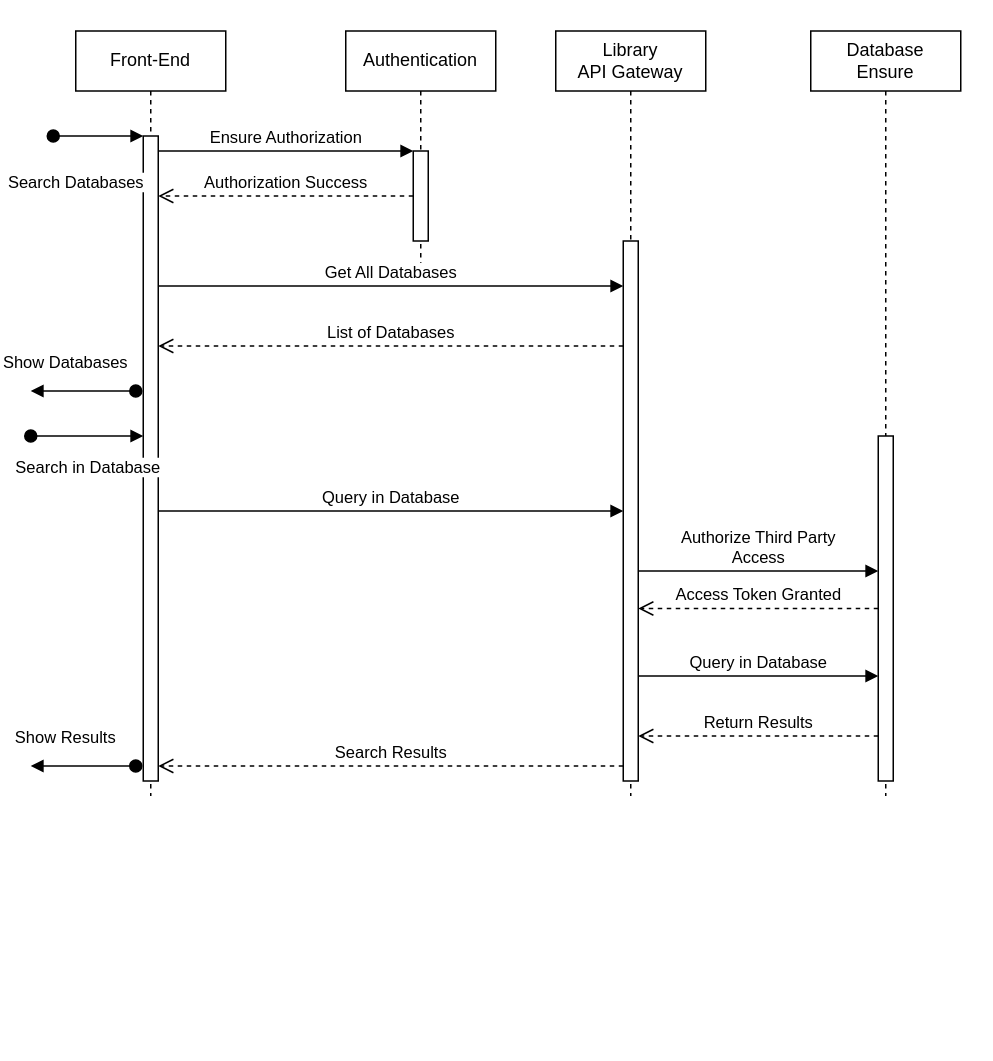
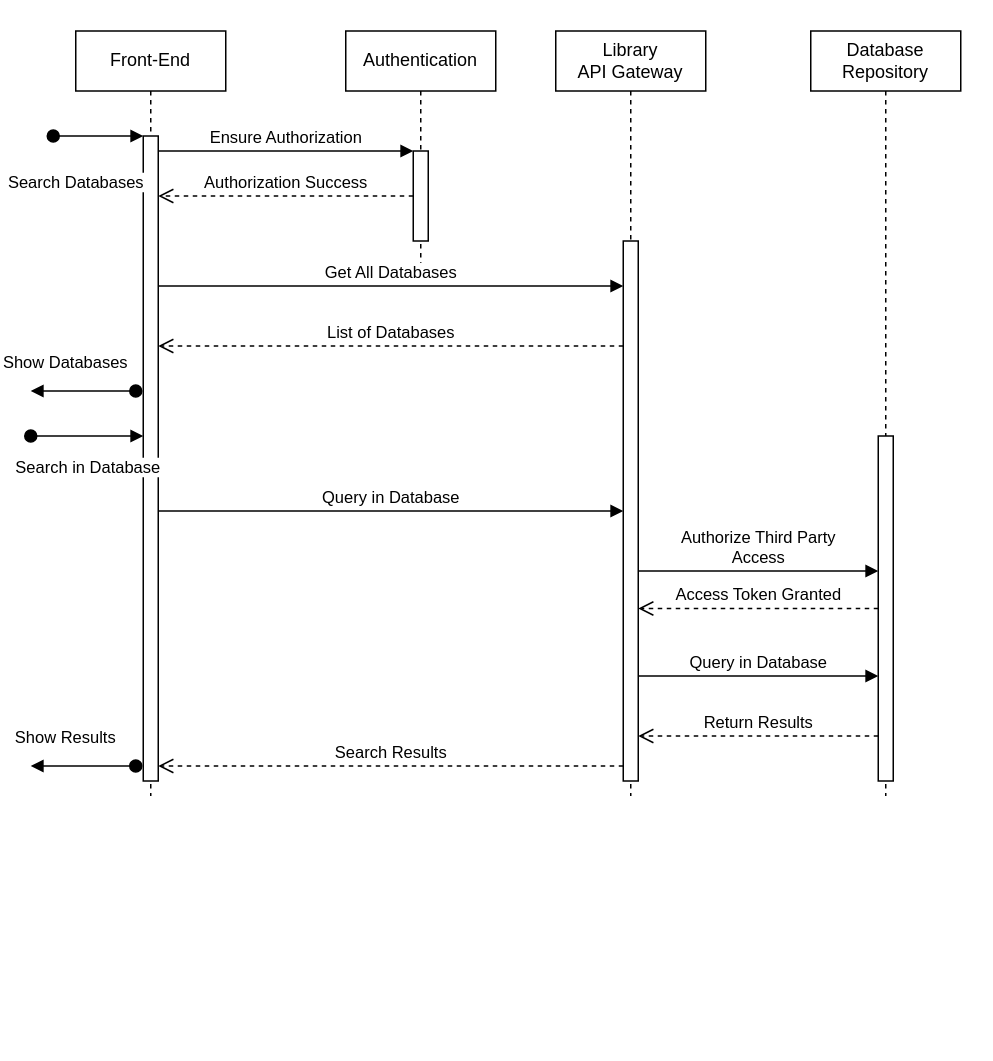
  <mxCell id="0" />
  <mxCell id="1" parent="0" />
  <mxCell id="2" value="Front-End" style="shape=umlLifeline;perimeter=lifelinePerimeter;whiteSpace=wrap;html=1;container=0;dropTarget=0;collapsible=0;recursiveResize=0;outlineConnect=0;portConstraint=eastwest;newEdgeStyle={&quot;edgeStyle&quot;:&quot;elbowEdgeStyle&quot;,&quot;elbow&quot;:&quot;vertical&quot;,&quot;curved&quot;:0,&quot;rounded&quot;:0};" parent="1" vertex="1"><mxGeometry x="50" y="20" width="100" height="510" as="geometry" /></mxCell>
  <mxCell id="3" value="" style="html=1;points=[];perimeter=orthogonalPerimeter;outlineConnect=0;targetShapes=umlLifeline;portConstraint=eastwest;newEdgeStyle={&quot;edgeStyle&quot;:&quot;elbowEdgeStyle&quot;,&quot;elbow&quot;:&quot;vertical&quot;,&quot;curved&quot;:0,&quot;rounded&quot;:0};" parent="2" vertex="1"><mxGeometry x="45" y="70" width="10" height="430" as="geometry" /></mxCell>
  <mxCell id="4" value="&lt;div&gt;Search Databases&lt;/div&gt;" style="html=1;verticalAlign=bottom;startArrow=oval;endArrow=block;startSize=8;edgeStyle=elbowEdgeStyle;elbow=vertical;curved=0;rounded=0;" parent="2" target="3" edge="1"><mxGeometry x="-0.5" y="-40" relative="1" as="geometry"><mxPoint x="-15" y="70" as="sourcePoint" /><mxPoint as="offset" /></mxGeometry></mxCell>
  <mxCell id="5" value="Authentication" style="shape=umlLifeline;perimeter=lifelinePerimeter;whiteSpace=wrap;html=1;container=0;dropTarget=0;collapsible=0;recursiveResize=0;outlineConnect=0;portConstraint=eastwest;newEdgeStyle={&quot;edgeStyle&quot;:&quot;elbowEdgeStyle&quot;,&quot;elbow&quot;:&quot;vertical&quot;,&quot;curved&quot;:0,&quot;rounded&quot;:0};" parent="1" vertex="1"><mxGeometry x="230" y="20" width="100" height="160" as="geometry" /></mxCell>
  <mxCell id="6" value="" style="html=1;points=[];perimeter=orthogonalPerimeter;outlineConnect=0;targetShapes=umlLifeline;portConstraint=eastwest;newEdgeStyle={&quot;edgeStyle&quot;:&quot;elbowEdgeStyle&quot;,&quot;elbow&quot;:&quot;vertical&quot;,&quot;curved&quot;:0,&quot;rounded&quot;:0};" parent="5" vertex="1"><mxGeometry x="45" y="80" width="10" height="60" as="geometry" /></mxCell>
  <mxCell id="7" value="Ensure Authorization" style="html=1;verticalAlign=bottom;endArrow=block;edgeStyle=elbowEdgeStyle;elbow=vertical;curved=0;rounded=0;" parent="1" source="3" target="6" edge="1"><mxGeometry relative="1" as="geometry"><mxPoint x="205" y="110" as="sourcePoint" /><Array as="points"><mxPoint x="190" y="100" /></Array></mxGeometry></mxCell>
  <mxCell id="8" value="Authorization Success" style="html=1;verticalAlign=bottom;endArrow=open;dashed=1;endSize=8;edgeStyle=elbowEdgeStyle;elbow=vertical;curved=0;rounded=0;" parent="1" source="6" target="3" edge="1"><mxGeometry relative="1" as="geometry"><mxPoint x="205" y="185" as="targetPoint" /><Array as="points"><mxPoint x="200" y="130" /><mxPoint x="170" y="150" /><mxPoint x="200" y="260" /></Array></mxGeometry></mxCell>
  <mxCell id="9" value="&lt;div&gt;Library&lt;br&gt;&lt;/div&gt;&lt;div&gt;API Gateway&lt;br&gt;&lt;/div&gt;" style="shape=umlLifeline;perimeter=lifelinePerimeter;whiteSpace=wrap;html=1;container=0;dropTarget=0;collapsible=0;recursiveResize=0;outlineConnect=0;portConstraint=eastwest;newEdgeStyle={&quot;edgeStyle&quot;:&quot;elbowEdgeStyle&quot;,&quot;elbow&quot;:&quot;vertical&quot;,&quot;curved&quot;:0,&quot;rounded&quot;:0};" parent="1" vertex="1"><mxGeometry x="370" y="20" width="100" height="510" as="geometry" /></mxCell>
  <mxCell id="10" value="" style="html=1;points=[];perimeter=orthogonalPerimeter;outlineConnect=0;targetShapes=umlLifeline;portConstraint=eastwest;newEdgeStyle={&quot;edgeStyle&quot;:&quot;elbowEdgeStyle&quot;,&quot;elbow&quot;:&quot;vertical&quot;,&quot;curved&quot;:0,&quot;rounded&quot;:0};" parent="9" vertex="1"><mxGeometry x="45" y="140" width="10" height="360" as="geometry" /></mxCell>
  <mxCell id="11" value="Get All Databases" style="html=1;verticalAlign=bottom;endArrow=block;edgeStyle=elbowEdgeStyle;elbow=vertical;curved=0;rounded=0;" parent="1" source="3" target="10" edge="1"><mxGeometry relative="1" as="geometry"><mxPoint x="110" y="190" as="sourcePoint" /><Array as="points"><mxPoint x="195" y="190" /></Array><mxPoint x="280" y="190" as="targetPoint" /></mxGeometry></mxCell>
  <mxCell id="12" value="List of Databases" style="html=1;verticalAlign=bottom;endArrow=open;dashed=1;endSize=8;edgeStyle=elbowEdgeStyle;elbow=vertical;curved=0;rounded=0;" parent="1" source="10" target="3" edge="1"><mxGeometry relative="1" as="geometry"><mxPoint x="110" y="230" as="targetPoint" /><Array as="points"><mxPoint x="320" y="230" /><mxPoint x="340" y="280" /><mxPoint x="410" y="370" /><mxPoint x="330" y="350" /><mxPoint x="385" y="230" /><mxPoint x="355" y="250" /><mxPoint x="385" y="360" /></Array><mxPoint x="460" y="230" as="sourcePoint" /></mxGeometry></mxCell>
  <mxCell id="13" value="Show Databases" style="html=1;verticalAlign=bottom;startArrow=oval;endArrow=block;startSize=8;edgeStyle=elbowEdgeStyle;elbow=vertical;curved=0;rounded=0;" parent="1" edge="1"><mxGeometry x="0.33" y="-10" relative="1" as="geometry"><mxPoint x="90" y="260" as="sourcePoint" /><mxPoint x="20" y="260" as="targetPoint" /><mxPoint as="offset" /><Array as="points"><mxPoint x="80" y="260" /></Array></mxGeometry></mxCell>
- <mxCell id="14" value="Database&lt;div&gt;Ensure&lt;br&gt;&lt;/div&gt;" style="shape=umlLifeline;perimeter=lifelinePerimeter;whiteSpace=wrap;html=1;container=0;dropTarget=0;collapsible=0;recursiveResize=0;outlineConnect=0;portConstraint=eastwest;newEdgeStyle={&quot;edgeStyle&quot;:&quot;elbowEdgeStyle&quot;,&quot;elbow&quot;:&quot;vertical&quot;,&quot;curved&quot;:0,&quot;rounded&quot;:0};" parent="1" vertex="1"><mxGeometry x="540" y="20" width="100" height="510" as="geometry" /></mxCell>
+ <mxCell id="14" value="Database&lt;div&gt;Repository&lt;br&gt;&lt;/div&gt;" style="shape=umlLifeline;perimeter=lifelinePerimeter;whiteSpace=wrap;html=1;container=0;dropTarget=0;collapsible=0;recursiveResize=0;outlineConnect=0;portConstraint=eastwest;newEdgeStyle={&quot;edgeStyle&quot;:&quot;elbowEdgeStyle&quot;,&quot;elbow&quot;:&quot;vertical&quot;,&quot;curved&quot;:0,&quot;rounded&quot;:0};" parent="1" vertex="1"><mxGeometry x="540" y="20" width="100" height="510" as="geometry" /></mxCell>
  <mxCell id="15" value="" style="html=1;points=[];perimeter=orthogonalPerimeter;outlineConnect=0;targetShapes=umlLifeline;portConstraint=eastwest;newEdgeStyle={&quot;edgeStyle&quot;:&quot;elbowEdgeStyle&quot;,&quot;elbow&quot;:&quot;vertical&quot;,&quot;curved&quot;:0,&quot;rounded&quot;:0};" parent="14" vertex="1"><mxGeometry x="45" y="270" width="10" height="230" as="geometry" /></mxCell>
  <mxCell id="16" value="Search in Database" style="html=1;verticalAlign=bottom;startArrow=oval;endArrow=block;startSize=8;edgeStyle=elbowEdgeStyle;elbow=vertical;curved=0;rounded=0;" parent="1" target="3" edge="1"><mxGeometry x="0.011" y="-30" relative="1" as="geometry"><mxPoint x="20" y="290" as="sourcePoint" /><mxPoint as="offset" /><mxPoint x="105" y="100" as="targetPoint" /><Array as="points"><mxPoint x="60" y="290" /></Array></mxGeometry></mxCell>
  <mxCell id="17" value="Query in Database" style="html=1;verticalAlign=bottom;endArrow=block;edgeStyle=elbowEdgeStyle;elbow=vertical;curved=0;rounded=0;" parent="1" source="3" target="10" edge="1"><mxGeometry relative="1" as="geometry"><mxPoint x="100" y="370" as="sourcePoint" /><Array as="points"><mxPoint x="190" y="340" /></Array><mxPoint x="410" y="370" as="targetPoint" /></mxGeometry></mxCell>
  <mxCell id="18" value="&lt;div&gt;Authorize Third Party&lt;/div&gt;&lt;div&gt;Access&lt;br&gt;&lt;/div&gt;" style="html=1;verticalAlign=bottom;endArrow=block;edgeStyle=elbowEdgeStyle;elbow=vertical;curved=0;rounded=0;" parent="1" source="10" target="15" edge="1"><mxGeometry relative="1" as="geometry"><mxPoint x="420" y="400.34" as="sourcePoint" /><Array as="points"><mxPoint x="530" y="380" /><mxPoint x="550" y="400" /></Array><mxPoint x="580" y="400.34" as="targetPoint" /></mxGeometry></mxCell>
  <mxCell id="19" value="Access Token Granted" style="html=1;verticalAlign=bottom;endArrow=open;dashed=1;endSize=8;edgeStyle=elbowEdgeStyle;elbow=vertical;curved=0;rounded=0;" parent="1" source="15" target="10" edge="1"><mxGeometry relative="1" as="geometry"><mxPoint x="420" y="440" as="targetPoint" /><Array as="points"><mxPoint x="555" y="405" /><mxPoint x="590" y="470" /><mxPoint x="560" y="490" /><mxPoint x="590" y="600" /></Array><mxPoint x="580" y="440" as="sourcePoint" /></mxGeometry></mxCell>
  <mxCell id="20" value="Search Results" style="html=1;verticalAlign=bottom;endArrow=open;dashed=1;endSize=8;edgeStyle=elbowEdgeStyle;elbow=vertical;curved=0;rounded=0;" parent="1" source="10" target="3" edge="1"><mxGeometry relative="1" as="geometry"><mxPoint x="100" y="470" as="targetPoint" /><Array as="points"><mxPoint x="340" y="510" /><mxPoint x="405" y="560" /><mxPoint x="325" y="540" /><mxPoint x="380" y="420" /><mxPoint x="350" y="440" /><mxPoint x="380" y="550" /></Array><mxPoint x="410" y="470" as="sourcePoint" /></mxGeometry></mxCell>
  <mxCell id="21" value="Show Results" style="html=1;verticalAlign=bottom;startArrow=oval;endArrow=block;startSize=8;edgeStyle=elbowEdgeStyle;elbow=vertical;curved=0;rounded=0;" parent="1" edge="1"><mxGeometry x="0.33" y="-10" relative="1" as="geometry"><mxPoint x="90" y="510" as="sourcePoint" /><mxPoint x="20" y="510" as="targetPoint" /><mxPoint as="offset" /><Array as="points"><mxPoint x="80" y="510" /></Array></mxGeometry></mxCell>
  <mxCell id="22" value="Query in Database" style="html=1;verticalAlign=bottom;endArrow=block;edgeStyle=elbowEdgeStyle;elbow=vertical;curved=0;rounded=0;" edge="1" parent="1" source="10" target="15"><mxGeometry relative="1" as="geometry"><mxPoint x="420" y="450" as="sourcePoint" /><Array as="points"><mxPoint x="525" y="450" /><mxPoint x="545" y="470" /></Array><mxPoint x="580" y="450" as="targetPoint" /></mxGeometry></mxCell>
  <mxCell id="23" value="Return Results" style="html=1;verticalAlign=bottom;endArrow=open;dashed=1;endSize=8;edgeStyle=elbowEdgeStyle;elbow=vertical;curved=0;rounded=0;" edge="1" parent="1" source="15" target="10"><mxGeometry relative="1" as="geometry"><mxPoint x="420" y="490" as="targetPoint" /><Array as="points"><mxPoint x="550" y="490" /><mxPoint x="585" y="555" /><mxPoint x="555" y="575" /><mxPoint x="585" y="685" /></Array><mxPoint x="580" y="490" as="sourcePoint" /></mxGeometry></mxCell>
